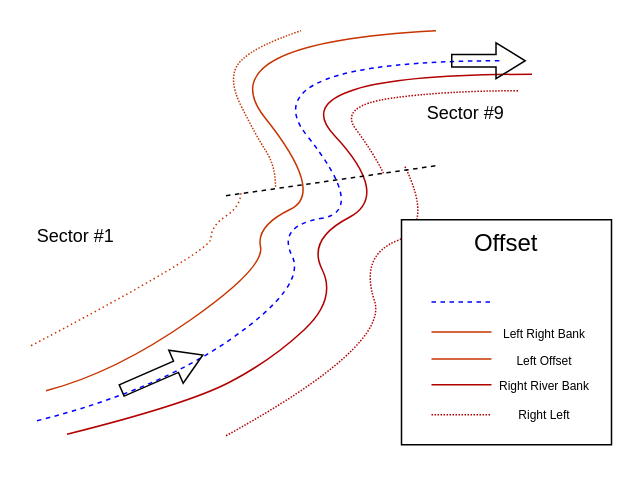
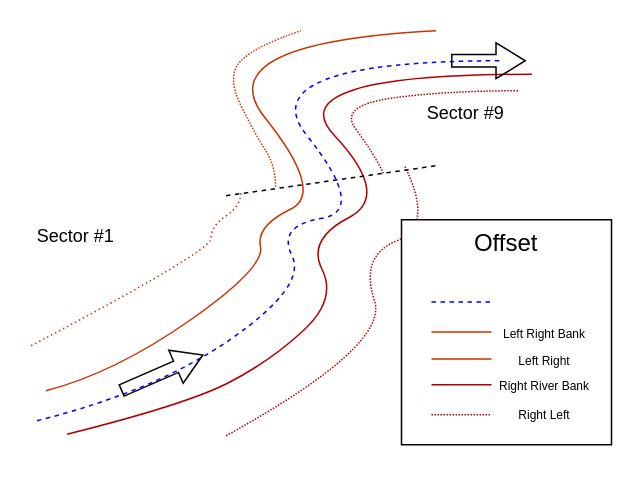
  <mxCell id="0" />
  <mxCell id="1" parent="0" />
  <mxCell id="2" value="" style="curved=1;endArrow=none;html=1;rounded=0;endFill=0;fillColor=#e51400;strokeColor=#B20000;dashed=1;dashPattern=1 1;" edge="1" parent="1"><mxGeometry width="50" height="50" relative="1" as="geometry"><mxPoint x="150" y="290" as="sourcePoint" /><mxPoint x="269" y="110" as="targetPoint" /><Array as="points"><mxPoint x="259" y="230" /><mxPoint x="239" y="170" /><mxPoint x="289" y="150" /></Array></mxGeometry></mxCell>
  <mxCell id="3" value="" style="curved=1;endArrow=none;html=1;rounded=0;endFill=0;dashed=1;strokeColor=#0000FF;" edge="1" parent="1"><mxGeometry width="50" height="50" relative="1" as="geometry"><mxPoint x="24" y="280" as="sourcePoint" /><mxPoint x="334" y="40" as="targetPoint" /><Array as="points"><mxPoint x="104" y="260" /><mxPoint x="204" y="190" /><mxPoint x="184" y="150" /><mxPoint x="244" y="140" /><mxPoint x="164" y="40" /></Array></mxGeometry></mxCell>
  <mxCell id="4" value="" style="curved=1;endArrow=none;html=1;rounded=0;endFill=0;strokeColor=#B20000;fillColor=#e51400;" edge="1" parent="1"><mxGeometry width="50" height="50" relative="1" as="geometry"><mxPoint x="44" y="289" as="sourcePoint" /><mxPoint x="354" y="49" as="targetPoint" /><Array as="points"><mxPoint x="124" y="269" /><mxPoint x="180" y="240" /><mxPoint x="224" y="199" /><mxPoint x="204" y="159" /><mxPoint x="260" y="130" /><mxPoint x="184" y="49" /></Array></mxGeometry></mxCell>
  <mxCell id="5" value="" style="curved=1;endArrow=none;html=1;rounded=0;endFill=0;strokeColor=#C73500;fillColor=#fa6800;" edge="1" parent="1"><mxGeometry width="50" height="50" relative="1" as="geometry"><mxPoint x="30" y="260" as="sourcePoint" /><mxPoint x="290" y="20" as="targetPoint" /><Array as="points"><mxPoint x="76" y="248" /><mxPoint x="176" y="178" /><mxPoint x="170" y="150" /><mxPoint x="216" y="128" /><mxPoint x="136" y="28" /></Array></mxGeometry></mxCell>
  <mxCell id="6" value="" style="shape=flexArrow;endArrow=classic;html=1;rounded=0;width=8.205;endSize=6.164;endWidth=14.767;" edge="1" parent="1"><mxGeometry width="50" height="50" relative="1" as="geometry"><mxPoint x="80" y="260" as="sourcePoint" /><mxPoint x="135" y="236" as="targetPoint" /></mxGeometry></mxCell>
  <mxCell id="7" value="" style="endArrow=none;dashed=1;html=1;rounded=0;" edge="1" parent="1"><mxGeometry width="50" height="50" relative="1" as="geometry"><mxPoint x="150" y="130" as="sourcePoint" /><mxPoint x="290" y="110" as="targetPoint" /></mxGeometry></mxCell>
  <mxCell id="8" value="" style="curved=1;endArrow=none;html=1;rounded=0;endFill=0;fillColor=#fa6800;strokeColor=#C73500;dashed=1;dashPattern=1 2;" edge="1" parent="1"><mxGeometry width="50" height="50" relative="1" as="geometry"><mxPoint x="20" y="230" as="sourcePoint" /><mxPoint x="160" y="127" as="targetPoint" /><Array as="points"><mxPoint x="140" y="167" /><mxPoint x="140" y="150" /><mxPoint x="160" y="137" /></Array></mxGeometry></mxCell>
  <mxCell id="9" value="" style="curved=1;endArrow=none;html=1;rounded=0;endFill=0;dashed=1;dashPattern=1 1;fillColor=#fa6800;strokeColor=#C73500;" edge="1" parent="1"><mxGeometry width="50" height="50" relative="1" as="geometry"><mxPoint x="183" y="124" as="sourcePoint" /><mxPoint x="200" y="20" as="targetPoint" /><Array as="points"><mxPoint x="183" y="110" /><mxPoint x="170" y="90" /><mxPoint x="150" y="50" /><mxPoint x="170" y="30" /></Array></mxGeometry></mxCell>
  <mxCell id="10" value="Sector #1" style="text;html=1;align=center;verticalAlign=middle;whiteSpace=wrap;rounded=0;fillColor=default;" vertex="1" parent="1"><mxGeometry x="20" y="142" width="60" height="30" as="geometry" /></mxCell>
  <mxCell id="11" value="Sector #9" style="text;html=1;align=center;verticalAlign=middle;whiteSpace=wrap;rounded=0;fillColor=default;" vertex="1" parent="1"><mxGeometry x="280" y="60" width="60" height="30" as="geometry" /></mxCell>
  <mxCell id="12" value="" style="shape=flexArrow;endArrow=classic;html=1;rounded=0;width=8.205;endSize=6.164;endWidth=14.767;" edge="1" parent="1"><mxGeometry width="50" height="50" relative="1" as="geometry"><mxPoint x="300" y="40" as="sourcePoint" /><mxPoint x="350" y="40" as="targetPoint" /></mxGeometry></mxCell>
  <mxCell id="13" value="" style="curved=1;endArrow=none;html=1;rounded=0;endFill=0;dashed=1;dashPattern=1 1;fillColor=#e51400;strokeColor=#B20000;" edge="1" parent="1"><mxGeometry width="50" height="50" relative="1" as="geometry"><mxPoint x="255" y="115" as="sourcePoint" /><mxPoint x="345" y="60" as="targetPoint" /><Array as="points"><mxPoint x="248" y="101" /><mxPoint x="225" y="70" /><mxPoint x="295" y="60" /></Array></mxGeometry></mxCell>
  <mxCell id="14" value="" style="group" vertex="1" connectable="0" parent="1"><mxGeometry x="267" y="146" width="140" height="150" as="geometry" /></mxCell>
  <mxCell id="15" value="" style="rounded=0;whiteSpace=wrap;html=1;movable=1;resizable=1;rotatable=1;deletable=1;editable=1;locked=0;connectable=1;" vertex="1" parent="14"><mxGeometry width="140" height="150" as="geometry" /></mxCell>
  <mxCell id="16" value="Offset" style="text;html=1;align=center;verticalAlign=middle;whiteSpace=wrap;rounded=0;fontSize=16;" vertex="1" parent="14"><mxGeometry x="40" width="60" height="30" as="geometry" /></mxCell>
  <mxCell id="17" value="" style="curved=0;endArrow=none;html=1;rounded=0;endFill=0;dashed=1;strokeColor=#0000FF;" edge="1" parent="14"><mxGeometry width="50" height="50" relative="1" as="geometry"><mxPoint x="20" y="54.84" as="sourcePoint" /><mxPoint x="60" y="54.84" as="targetPoint" /></mxGeometry></mxCell>
  <mxCell id="18" value="" style="curved=0;endArrow=none;html=1;rounded=0;endFill=0;strokeColor=#C73500;fillColor=#fa6800;" edge="1" parent="14"><mxGeometry width="50" height="50" relative="1" as="geometry"><mxPoint x="20" y="74.84" as="sourcePoint" /><mxPoint x="60" y="74.84" as="targetPoint" /></mxGeometry></mxCell>
  <mxCell id="19" value="Left Right&amp;nbsp;&lt;span style=&quot;background-color: initial;&quot;&gt;Bank&lt;/span&gt;" style="text;html=1;align=center;verticalAlign=middle;resizable=0;points=[];autosize=1;strokeColor=none;fillColor=none;fontSize=8;" vertex="1" parent="14"><mxGeometry x="55" y="66" width="80" height="20" as="geometry" /></mxCell>
  <mxCell id="20" value="" style="curved=0;endArrow=none;html=1;rounded=0;endFill=0;strokeColor=#B20000;fillColor=#e51400;" edge="1" parent="14"><mxGeometry width="50" height="50" relative="1" as="geometry"><mxPoint x="20" y="110" as="sourcePoint" /><mxPoint x="60" y="110" as="targetPoint" /></mxGeometry></mxCell>
  <mxCell id="21" value="Right River&amp;nbsp;&lt;span style=&quot;background-color: initial;&quot;&gt;Bank&lt;/span&gt;" style="text;html=1;align=center;verticalAlign=middle;resizable=0;points=[];autosize=1;strokeColor=none;fillColor=none;fontSize=8;" vertex="1" parent="14"><mxGeometry x="55" y="101" width="80" height="20" as="geometry" /></mxCell>
  <mxCell id="22" value="" style="curved=0;endArrow=none;html=1;rounded=0;endFill=0;strokeColor=#B20000;fillColor=#e51400;dashed=1;dashPattern=1 1;" edge="1" parent="14"><mxGeometry width="50" height="50" relative="1" as="geometry"><mxPoint x="20" y="130" as="sourcePoint" /><mxPoint x="60" y="130" as="targetPoint" /></mxGeometry></mxCell>
  <mxCell id="23" value="Right Left" style="text;html=1;align=center;verticalAlign=middle;resizable=0;points=[];autosize=1;strokeColor=none;fillColor=none;fontSize=8;" vertex="1" parent="14"><mxGeometry x="60" y="120" width="70" height="20" as="geometry" /></mxCell>
- <mxCell id="24" value="Left Offset" style="text;html=1;align=center;verticalAlign=middle;resizable=0;points=[];autosize=1;strokeColor=none;fillColor=none;fontSize=8;" vertex="1" parent="14"><mxGeometry x="65" y="84" width="60" height="20" as="geometry" /></mxCell>
+ <mxCell id="24" value="Left Right" style="text;html=1;align=center;verticalAlign=middle;resizable=0;points=[];autosize=1;strokeColor=none;fillColor=none;fontSize=8;" vertex="1" parent="14"><mxGeometry x="65" y="84" width="60" height="20" as="geometry" /></mxCell>
  <mxCell id="25" value="" style="curved=0;endArrow=none;html=1;rounded=0;endFill=0;strokeColor=#C73500;fillColor=#fa6800;" edge="1" parent="14"><mxGeometry width="50" height="50" relative="1" as="geometry"><mxPoint x="20" y="92.84" as="sourcePoint" /><mxPoint x="60" y="92.84" as="targetPoint" /></mxGeometry></mxCell>
